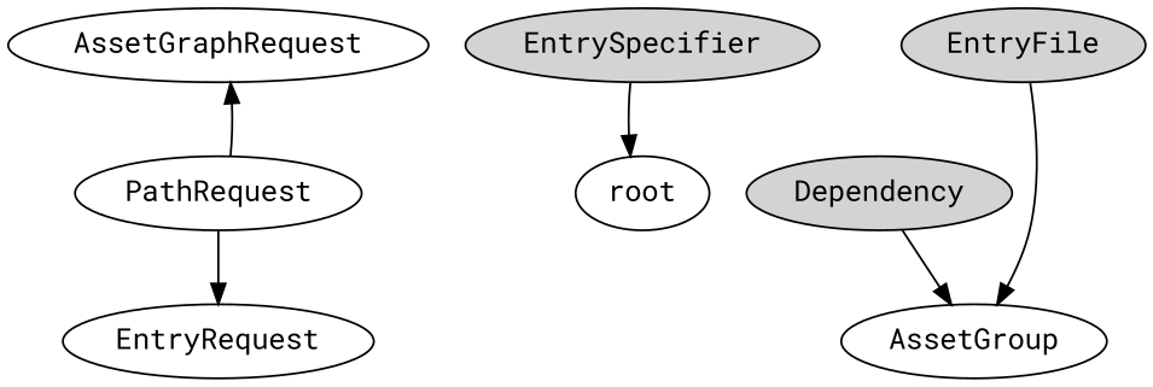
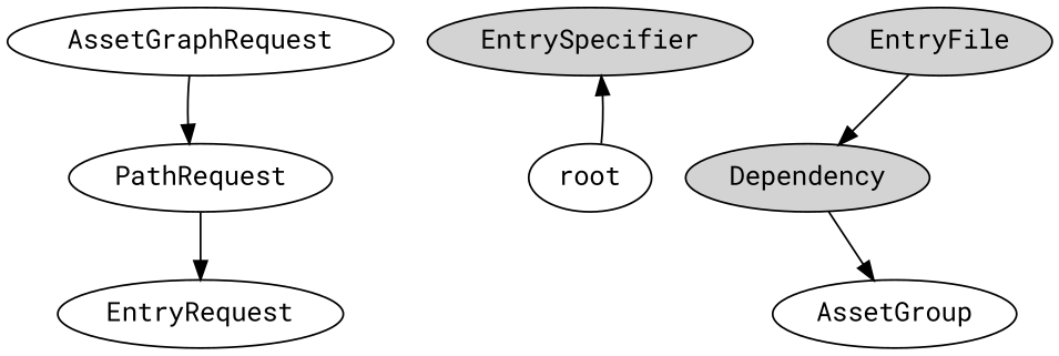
  digraph {
    fontname="Roboto Mono"
    node [fontname="Roboto Mono"]
    edge [fontname="Roboto Mono"]
    AssetGraphRequest
    EntryRequest
    PathRequest
    EntrySpecifier [style=filled]
    EntryFile [style=filled]
    Dependency [style=filled]
    AssetGroup
    root
    subgraph sub_1 {
      AssetGraphRequest
      EntryRequest
      PathRequest
    }
    subgraph sub_2 {
      EntrySpecifier
      EntryFile
      Dependency
      AssetGroup
      root
    }
-   PathRequest -> AssetGraphRequest
+   AssetGraphRequest -> PathRequest
    PathRequest -> EntryRequest
-   EntryFile -> AssetGroup
+   EntryFile -> Dependency
    Dependency -> AssetGroup
-   EntrySpecifier -> root
+   root -> EntrySpecifier
  }
